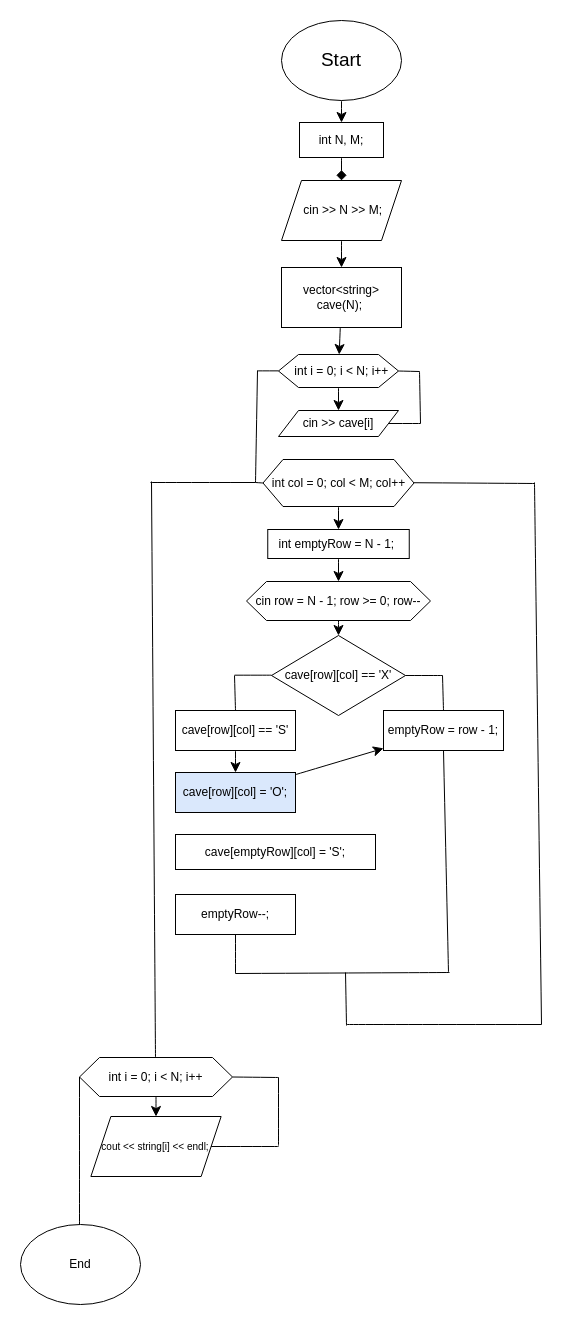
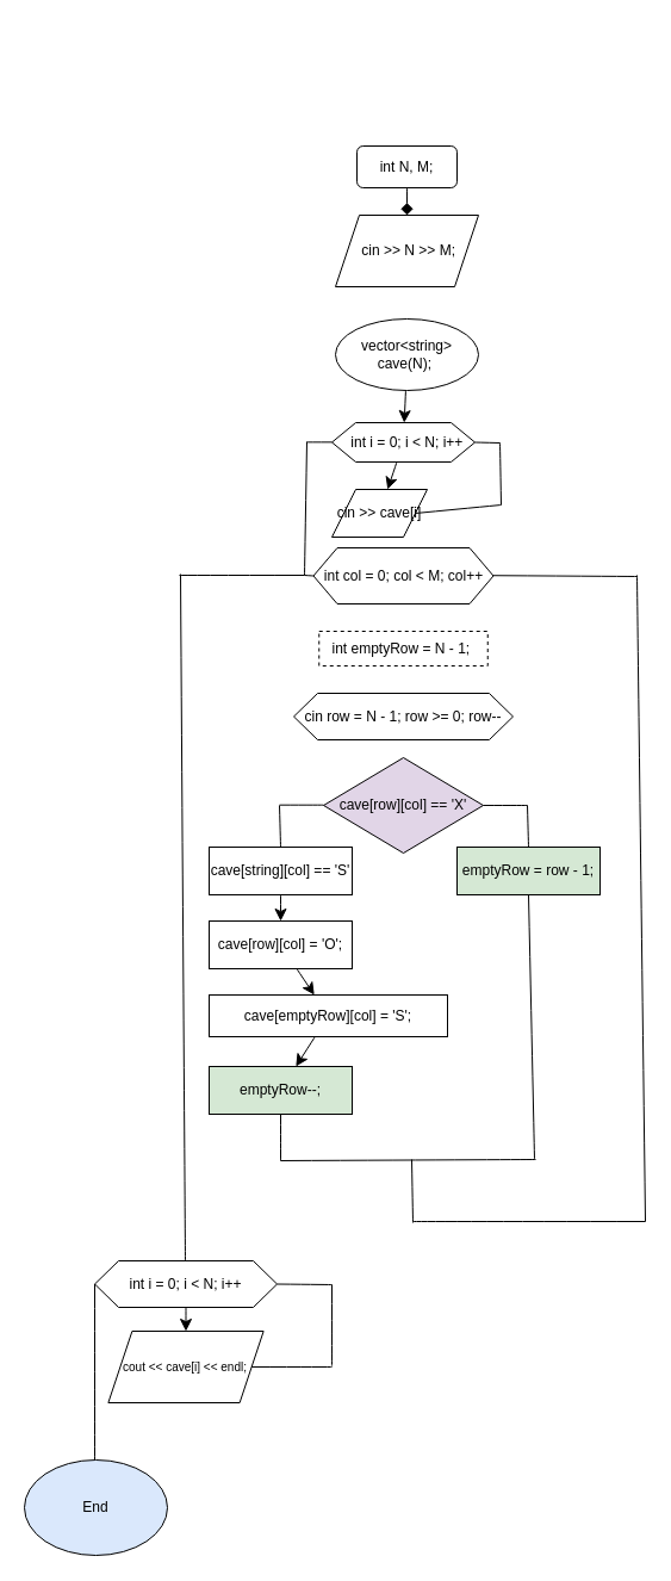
  <mxCell id="0" />
  <mxCell id="1" parent="0" />
- <mxCell id="2" value="" style="edgeStyle=none;curved=1;rounded=0;orthogonalLoop=1;jettySize=auto;html=1;fontSize=12;startSize=8;endSize=8;" edge="1" parent="1" source="3" target="5"><mxGeometry relative="1" as="geometry" /></mxCell>
- <mxCell id="3" value="&lt;font style=&quot;font-size: 19px;&quot;&gt;Start&lt;/font&gt;" style="ellipse;whiteSpace=wrap;html=1;" vertex="1" parent="1"><mxGeometry x="281" y="20" width="120" height="80" as="geometry" /></mxCell>
  <mxCell id="4" value="" style="edgeStyle=none;curved=1;rounded=0;orthogonalLoop=1;jettySize=auto;html=1;fontSize=12;startSize=8;endSize=8;endArrow=diamond;" edge="1" parent="1" source="5" target="7"><mxGeometry relative="1" as="geometry" /></mxCell>
- <mxCell id="5" value="int N, M;" style="whiteSpace=wrap;html=1;" vertex="1" parent="1"><mxGeometry x="299" y="122" width="84" height="35" as="geometry" /></mxCell>
- <mxCell id="6" value="" style="edgeStyle=none;curved=1;rounded=0;orthogonalLoop=1;jettySize=auto;html=1;fontSize=12;startSize=8;endSize=8;" edge="1" parent="1" source="7" target="9"><mxGeometry relative="1" as="geometry" /></mxCell>
+ <mxCell id="5" value="int N, M;" style="whiteSpace=wrap;html=1;rounded=1;" vertex="1" parent="1"><mxGeometry x="299" y="122" width="84" height="35" as="geometry" /></mxCell>
  <mxCell id="7" value="&amp;nbsp;cin &amp;gt;&amp;gt; N &amp;gt;&amp;gt; M;" style="shape=parallelogram;perimeter=parallelogramPerimeter;whiteSpace=wrap;html=1;fixedSize=1;" vertex="1" parent="1"><mxGeometry x="281" y="180" width="120" height="60" as="geometry" /></mxCell>
  <mxCell id="8" value="" style="edgeStyle=none;curved=1;rounded=0;orthogonalLoop=1;jettySize=auto;html=1;fontSize=12;startSize=8;endSize=8;" edge="1" parent="1" source="9" target="11"><mxGeometry relative="1" as="geometry" /></mxCell>
- <mxCell id="9" value="vector&amp;lt;string&amp;gt; cave(N);&amp;nbsp;" style="whiteSpace=wrap;html=1;" vertex="1" parent="1"><mxGeometry x="281" y="267" width="120" height="60" as="geometry" /></mxCell>
+ <mxCell id="9" value="vector&amp;lt;string&amp;gt; cave(N);&amp;nbsp;" style="ellipse;whiteSpace=wrap;html=1;" vertex="1" parent="1"><mxGeometry x="281" y="267" width="120" height="60" as="geometry" /></mxCell>
  <mxCell id="10" value="" style="edgeStyle=none;curved=1;rounded=0;orthogonalLoop=1;jettySize=auto;html=1;fontSize=12;startSize=8;endSize=8;" edge="1" parent="1" source="11" target="12"><mxGeometry relative="1" as="geometry" /></mxCell>
  <mxCell id="11" value="&amp;nbsp; int i = 0; i &amp;lt; N; i++" style="shape=hexagon;perimeter=hexagonPerimeter2;whiteSpace=wrap;html=1;fixedSize=1;" vertex="1" parent="1"><mxGeometry x="278" y="354" width="120" height="33" as="geometry" /></mxCell>
- <mxCell id="12" value="cin &amp;gt;&amp;gt; cave[i]" style="shape=parallelogram;perimeter=parallelogramPerimeter;whiteSpace=wrap;html=1;fixedSize=1;" vertex="1" parent="1"><mxGeometry x="278" y="410" width="120" height="26" as="geometry" /></mxCell>
+ <mxCell id="12" value="cin &amp;gt;&amp;gt; cave[i]" style="shape=parallelogram;perimeter=parallelogramPerimeter;whiteSpace=wrap;html=1;fixedSize=1;" vertex="1" parent="1"><mxGeometry x="278" y="410" width="80" height="40" as="geometry" /></mxCell>
  <mxCell id="13" value="" style="endArrow=none;html=1;rounded=0;fontSize=12;startSize=8;endSize=8;curved=1;entryX=1;entryY=0.5;entryDx=0;entryDy=0;" edge="1" parent="1" target="12"><mxGeometry width="50" height="50" relative="1" as="geometry"><mxPoint x="420" y="423" as="sourcePoint" /><mxPoint x="340" y="369" as="targetPoint" /></mxGeometry></mxCell>
  <mxCell id="14" value="" style="endArrow=none;html=1;rounded=0;fontSize=12;startSize=8;endSize=8;curved=1;" edge="1" parent="1"><mxGeometry width="50" height="50" relative="1" as="geometry"><mxPoint x="419" y="371" as="sourcePoint" /><mxPoint x="420" y="423" as="targetPoint" /></mxGeometry></mxCell>
  <mxCell id="15" value="" style="endArrow=none;html=1;rounded=0;fontSize=12;startSize=8;endSize=8;curved=1;exitX=1;exitY=0.5;exitDx=0;exitDy=0;" edge="1" parent="1" source="11"><mxGeometry width="50" height="50" relative="1" as="geometry"><mxPoint x="432" y="380" as="sourcePoint" /><mxPoint x="419" y="371" as="targetPoint" /></mxGeometry></mxCell>
- <mxCell id="16" value="" style="edgeStyle=none;curved=1;rounded=0;orthogonalLoop=1;jettySize=auto;html=1;fontSize=12;startSize=8;endSize=8;" edge="1" parent="1" source="17" target="19"><mxGeometry relative="1" as="geometry" /></mxCell>
  <mxCell id="17" value="int col = 0; col &amp;lt; M; col++" style="shape=hexagon;perimeter=hexagonPerimeter2;whiteSpace=wrap;html=1;fixedSize=1;" vertex="1" parent="1"><mxGeometry x="262.5" y="459" width="151" height="47" as="geometry" /></mxCell>
- <mxCell id="18" value="" style="edgeStyle=none;curved=1;rounded=0;orthogonalLoop=1;jettySize=auto;html=1;fontSize=12;startSize=8;endSize=8;" edge="1" parent="1" source="19" target="21"><mxGeometry relative="1" as="geometry" /></mxCell>
- <mxCell id="19" value="int emptyRow = N - 1;&amp;nbsp;" style="whiteSpace=wrap;html=1;" vertex="1" parent="1"><mxGeometry x="267.25" y="529" width="141.5" height="29" as="geometry" /></mxCell>
- <mxCell id="20" value="" style="edgeStyle=none;curved=1;rounded=0;orthogonalLoop=1;jettySize=auto;html=1;fontSize=12;startSize=8;endSize=8;" edge="1" parent="1" source="21" target="25"><mxGeometry relative="1" as="geometry" /></mxCell>
+ <mxCell id="19" value="int emptyRow = N - 1;&amp;nbsp;" style="whiteSpace=wrap;html=1;dashed=1;" vertex="1" parent="1"><mxGeometry x="267.25" y="529" width="141.5" height="29" as="geometry" /></mxCell>
  <mxCell id="21" value="cin row = N - 1; row &amp;gt;= 0; row--" style="shape=hexagon;perimeter=hexagonPerimeter2;whiteSpace=wrap;html=1;fixedSize=1;" vertex="1" parent="1"><mxGeometry x="246" y="581" width="184" height="39" as="geometry" /></mxCell>
  <mxCell id="22" value="" style="endArrow=none;html=1;rounded=0;fontSize=12;startSize=8;endSize=8;curved=1;exitX=1;exitY=0.5;exitDx=0;exitDy=0;" edge="1" parent="1"><mxGeometry width="50" height="50" relative="1" as="geometry"><mxPoint x="257" y="370.37" as="sourcePoint" /><mxPoint x="278" y="370.37" as="targetPoint" /></mxGeometry></mxCell>
  <mxCell id="23" value="" style="endArrow=none;html=1;rounded=0;fontSize=12;startSize=8;endSize=8;curved=1;" edge="1" parent="1"><mxGeometry width="50" height="50" relative="1" as="geometry"><mxPoint x="255" y="482" as="sourcePoint" /><mxPoint x="257" y="370" as="targetPoint" /></mxGeometry></mxCell>
  <mxCell id="24" value="" style="endArrow=none;html=1;rounded=0;fontSize=12;startSize=8;endSize=8;curved=1;exitX=0;exitY=0.5;exitDx=0;exitDy=0;" edge="1" parent="1" source="17"><mxGeometry width="50" height="50" relative="1" as="geometry"><mxPoint x="260" y="527" as="sourcePoint" /><mxPoint x="255" y="482" as="targetPoint" /></mxGeometry></mxCell>
- <mxCell id="25" value="cave[row][col] == 'X'" style="rhombus;whiteSpace=wrap;html=1;" vertex="1" parent="1"><mxGeometry x="271" y="635" width="134" height="80" as="geometry" /></mxCell>
+ <mxCell id="25" value="cave[row][col] == 'X'" style="rhombus;whiteSpace=wrap;html=1;fillColor=#e1d5e7;" vertex="1" parent="1"><mxGeometry x="271" y="635" width="134" height="80" as="geometry" /></mxCell>
  <mxCell id="26" value="" style="endArrow=none;html=1;rounded=0;fontSize=12;startSize=8;endSize=8;curved=1;entryX=1;entryY=0.5;entryDx=0;entryDy=0;" edge="1" parent="1" target="25"><mxGeometry width="50" height="50" relative="1" as="geometry"><mxPoint x="442" y="675" as="sourcePoint" /><mxPoint x="359" y="635" as="targetPoint" /></mxGeometry></mxCell>
- <mxCell id="27" value="emptyRow = row - 1;" style="rounded=0;whiteSpace=wrap;html=1;" vertex="1" parent="1"><mxGeometry x="383" y="710" width="120" height="40" as="geometry" /></mxCell>
+ <mxCell id="27" value="emptyRow = row - 1;" style="rounded=0;whiteSpace=wrap;html=1;fillColor=#d5e8d4;" vertex="1" parent="1"><mxGeometry x="383" y="710" width="120" height="40" as="geometry" /></mxCell>
  <mxCell id="28" value="" style="endArrow=none;html=1;rounded=0;fontSize=12;startSize=8;endSize=8;curved=1;exitX=0.5;exitY=0;exitDx=0;exitDy=0;" edge="1" parent="1" source="27"><mxGeometry width="50" height="50" relative="1" as="geometry"><mxPoint x="375" y="685" as="sourcePoint" /><mxPoint x="442" y="675" as="targetPoint" /></mxGeometry></mxCell>
  <mxCell id="29" value="" style="endArrow=none;html=1;rounded=0;fontSize=12;startSize=8;endSize=8;curved=1;entryX=1;entryY=0.5;entryDx=0;entryDy=0;" edge="1" parent="1"><mxGeometry width="50" height="50" relative="1" as="geometry"><mxPoint x="271" y="674.68" as="sourcePoint" /><mxPoint x="234" y="674.68" as="targetPoint" /></mxGeometry></mxCell>
  <mxCell id="30" value="" style="edgeStyle=none;curved=1;rounded=0;orthogonalLoop=1;jettySize=auto;html=1;fontSize=12;startSize=8;endSize=8;" edge="1" parent="1" source="31" target="34"><mxGeometry relative="1" as="geometry" /></mxCell>
- <mxCell id="31" value="cave[row][col] == 'S'" style="rounded=0;whiteSpace=wrap;html=1;" vertex="1" parent="1"><mxGeometry x="175" y="710" width="120" height="40" as="geometry" /></mxCell>
+ <mxCell id="31" value="cave[string][col] == 'S'" style="rounded=0;whiteSpace=wrap;html=1;" vertex="1" parent="1"><mxGeometry x="175" y="710" width="120" height="40" as="geometry" /></mxCell>
  <mxCell id="32" value="" style="endArrow=none;html=1;rounded=0;fontSize=12;startSize=8;endSize=8;curved=1;exitX=0.5;exitY=0;exitDx=0;exitDy=0;" edge="1" parent="1" source="31"><mxGeometry width="50" height="50" relative="1" as="geometry"><mxPoint x="167" y="685" as="sourcePoint" /><mxPoint x="234" y="675" as="targetPoint" /></mxGeometry></mxCell>
- <mxCell id="33" value="" style="edgeStyle=none;curved=1;rounded=0;orthogonalLoop=1;jettySize=auto;html=1;fontSize=12;startSize=8;endSize=8;" edge="1" parent="1" source="34" target="27"><mxGeometry relative="1" as="geometry" /></mxCell>
- <mxCell id="34" value="cave[row][col] = 'O';" style="rounded=0;whiteSpace=wrap;html=1;fillColor=#dae8fc;" vertex="1" parent="1"><mxGeometry x="175" y="772" width="120" height="40" as="geometry" /></mxCell>
+ <mxCell id="33" value="" style="edgeStyle=none;curved=1;rounded=0;orthogonalLoop=1;jettySize=auto;html=1;fontSize=12;startSize=8;endSize=8;" edge="1" parent="1" source="34" target="36"><mxGeometry relative="1" as="geometry" /></mxCell>
+ <mxCell id="34" value="cave[row][col] = 'O';" style="rounded=0;whiteSpace=wrap;html=1;" vertex="1" parent="1"><mxGeometry x="175" y="772" width="120" height="40" as="geometry" /></mxCell>
+ <mxCell id="35" value="" style="edgeStyle=none;curved=1;rounded=0;orthogonalLoop=1;jettySize=auto;html=1;fontSize=12;startSize=8;endSize=8;" edge="1" parent="1" source="36" target="37"><mxGeometry relative="1" as="geometry" /></mxCell>
  <mxCell id="36" value="cave[emptyRow][col] = 'S';" style="rounded=0;whiteSpace=wrap;html=1;" vertex="1" parent="1"><mxGeometry x="175" y="834" width="200" height="35" as="geometry" /></mxCell>
- <mxCell id="37" value="emptyRow--;" style="rounded=0;whiteSpace=wrap;html=1;" vertex="1" parent="1"><mxGeometry x="175" y="894" width="120" height="40" as="geometry" /></mxCell>
+ <mxCell id="37" value="emptyRow--;" style="rounded=0;whiteSpace=wrap;html=1;fillColor=#d5e8d4;" vertex="1" parent="1"><mxGeometry x="175" y="894" width="120" height="40" as="geometry" /></mxCell>
  <mxCell id="38" value="" style="endArrow=none;html=1;rounded=0;fontSize=12;startSize=8;endSize=8;curved=1;entryX=0.5;entryY=1;entryDx=0;entryDy=0;" edge="1" parent="1" target="27"><mxGeometry width="50" height="50" relative="1" as="geometry"><mxPoint x="448" y="972" as="sourcePoint" /><mxPoint x="374" y="855" as="targetPoint" /></mxGeometry></mxCell>
  <mxCell id="39" value="" style="endArrow=none;html=1;rounded=0;fontSize=12;startSize=8;endSize=8;curved=1;entryX=0.5;entryY=1;entryDx=0;entryDy=0;" edge="1" parent="1" target="37"><mxGeometry width="50" height="50" relative="1" as="geometry"><mxPoint x="235" y="973" as="sourcePoint" /><mxPoint x="374" y="834" as="targetPoint" /></mxGeometry></mxCell>
  <mxCell id="40" value="" style="endArrow=none;html=1;rounded=0;fontSize=12;startSize=8;endSize=8;curved=1;" edge="1" parent="1"><mxGeometry width="50" height="50" relative="1" as="geometry"><mxPoint x="449" y="972" as="sourcePoint" /><mxPoint x="235" y="973" as="targetPoint" /></mxGeometry></mxCell>
  <mxCell id="41" value="" style="endArrow=none;html=1;rounded=0;fontSize=12;startSize=8;endSize=8;curved=1;" edge="1" parent="1"><mxGeometry width="50" height="50" relative="1" as="geometry"><mxPoint x="346" y="1025" as="sourcePoint" /><mxPoint x="345" y="972" as="targetPoint" /></mxGeometry></mxCell>
  <mxCell id="42" value="" style="endArrow=none;html=1;rounded=0;fontSize=12;startSize=8;endSize=8;curved=1;" edge="1" parent="1"><mxGeometry width="50" height="50" relative="1" as="geometry"><mxPoint x="346" y="1024" as="sourcePoint" /><mxPoint x="541" y="1024" as="targetPoint" /></mxGeometry></mxCell>
  <mxCell id="43" value="" style="endArrow=none;html=1;rounded=0;fontSize=12;startSize=8;endSize=8;curved=1;" edge="1" parent="1"><mxGeometry width="50" height="50" relative="1" as="geometry"><mxPoint x="534" y="482" as="sourcePoint" /><mxPoint x="541" y="1024" as="targetPoint" /></mxGeometry></mxCell>
  <mxCell id="44" value="" style="endArrow=none;html=1;rounded=0;fontSize=12;startSize=8;endSize=8;curved=1;entryX=1;entryY=0.5;entryDx=0;entryDy=0;" edge="1" parent="1"><mxGeometry width="50" height="50" relative="1" as="geometry"><mxPoint x="534" y="483" as="sourcePoint" /><mxPoint x="413.5" y="482.22" as="targetPoint" /></mxGeometry></mxCell>
  <mxCell id="45" value="" style="endArrow=none;html=1;rounded=0;fontSize=12;startSize=8;endSize=8;curved=1;" edge="1" parent="1"><mxGeometry width="50" height="50" relative="1" as="geometry"><mxPoint x="150" y="482" as="sourcePoint" /><mxPoint x="255" y="482" as="targetPoint" /></mxGeometry></mxCell>
  <mxCell id="46" value="" style="endArrow=none;html=1;rounded=0;fontSize=12;startSize=8;endSize=8;curved=1;" edge="1" parent="1"><mxGeometry width="50" height="50" relative="1" as="geometry"><mxPoint x="155" y="1058" as="sourcePoint" /><mxPoint x="151" y="481" as="targetPoint" /></mxGeometry></mxCell>
  <mxCell id="47" value="" style="edgeStyle=none;curved=1;rounded=0;orthogonalLoop=1;jettySize=auto;html=1;fontSize=12;startSize=8;endSize=8;" edge="1" parent="1" source="48" target="49"><mxGeometry relative="1" as="geometry" /></mxCell>
  <mxCell id="48" value="int i = 0; i &amp;lt; N; i++" style="shape=hexagon;perimeter=hexagonPerimeter2;whiteSpace=wrap;html=1;fixedSize=1;" vertex="1" parent="1"><mxGeometry x="79" y="1057" width="153" height="39" as="geometry" /></mxCell>
- <mxCell id="49" value="&lt;font style=&quot;font-size: 10px;&quot;&gt;cout &amp;lt;&amp;lt; string[i] &amp;lt;&amp;lt; endl;&lt;/font&gt;" style="shape=parallelogram;perimeter=parallelogramPerimeter;whiteSpace=wrap;html=1;fixedSize=1;" vertex="1" parent="1"><mxGeometry x="90.38" y="1116" width="130.25" height="60" as="geometry" /></mxCell>
+ <mxCell id="49" value="&lt;font style=&quot;font-size: 10px;&quot;&gt;cout &amp;lt;&amp;lt; cave[i] &amp;lt;&amp;lt; endl;&lt;/font&gt;" style="shape=parallelogram;perimeter=parallelogramPerimeter;whiteSpace=wrap;html=1;fixedSize=1;" vertex="1" parent="1"><mxGeometry x="90.38" y="1116" width="130.25" height="60" as="geometry" /></mxCell>
  <mxCell id="50" value="" style="endArrow=none;html=1;rounded=0;fontSize=12;startSize=8;endSize=8;curved=1;entryX=1;entryY=0.5;entryDx=0;entryDy=0;" edge="1" parent="1" target="49"><mxGeometry width="50" height="50" relative="1" as="geometry"><mxPoint x="278" y="1146" as="sourcePoint" /><mxPoint x="211" y="1134" as="targetPoint" /></mxGeometry></mxCell>
  <mxCell id="51" value="" style="endArrow=none;html=1;rounded=0;fontSize=12;startSize=8;endSize=8;curved=1;" edge="1" parent="1"><mxGeometry width="50" height="50" relative="1" as="geometry"><mxPoint x="278" y="1145" as="sourcePoint" /><mxPoint x="278" y="1077" as="targetPoint" /></mxGeometry></mxCell>
  <mxCell id="52" value="" style="endArrow=none;html=1;rounded=0;fontSize=12;startSize=8;endSize=8;curved=1;entryX=1;entryY=0.5;entryDx=0;entryDy=0;" edge="1" parent="1" target="48"><mxGeometry width="50" height="50" relative="1" as="geometry"><mxPoint x="278" y="1077" as="sourcePoint" /><mxPoint x="253" y="1074" as="targetPoint" /></mxGeometry></mxCell>
  <mxCell id="53" value="" style="endArrow=none;html=1;rounded=0;fontSize=12;startSize=8;endSize=8;curved=1;entryX=0;entryY=0.5;entryDx=0;entryDy=0;" edge="1" parent="1" target="48"><mxGeometry width="50" height="50" relative="1" as="geometry"><mxPoint x="79" y="1245" as="sourcePoint" /><mxPoint x="235" y="1114" as="targetPoint" /></mxGeometry></mxCell>
- <mxCell id="54" value="End" style="ellipse;whiteSpace=wrap;html=1;" vertex="1" parent="1"><mxGeometry x="20" y="1224" width="120" height="80" as="geometry" /></mxCell>
+ <mxCell id="54" value="End" style="ellipse;whiteSpace=wrap;html=1;fillColor=#dae8fc;" vertex="1" parent="1"><mxGeometry x="20" y="1224" width="120" height="80" as="geometry" /></mxCell>
